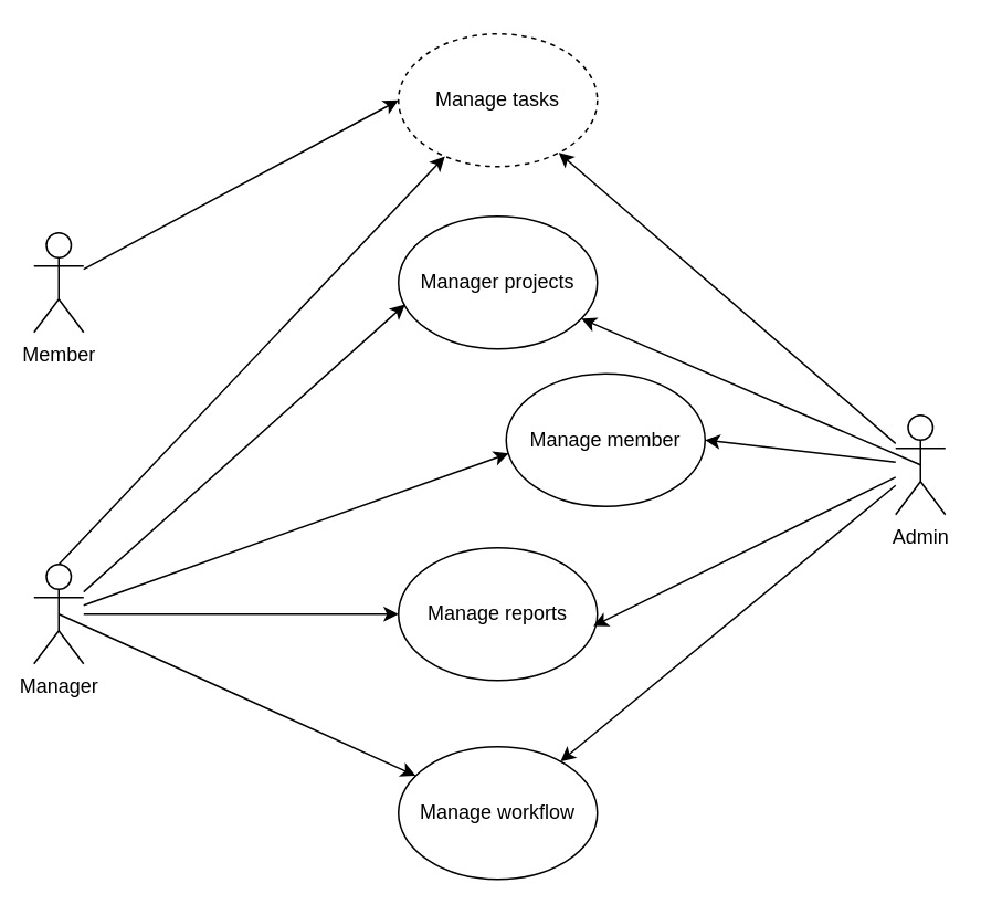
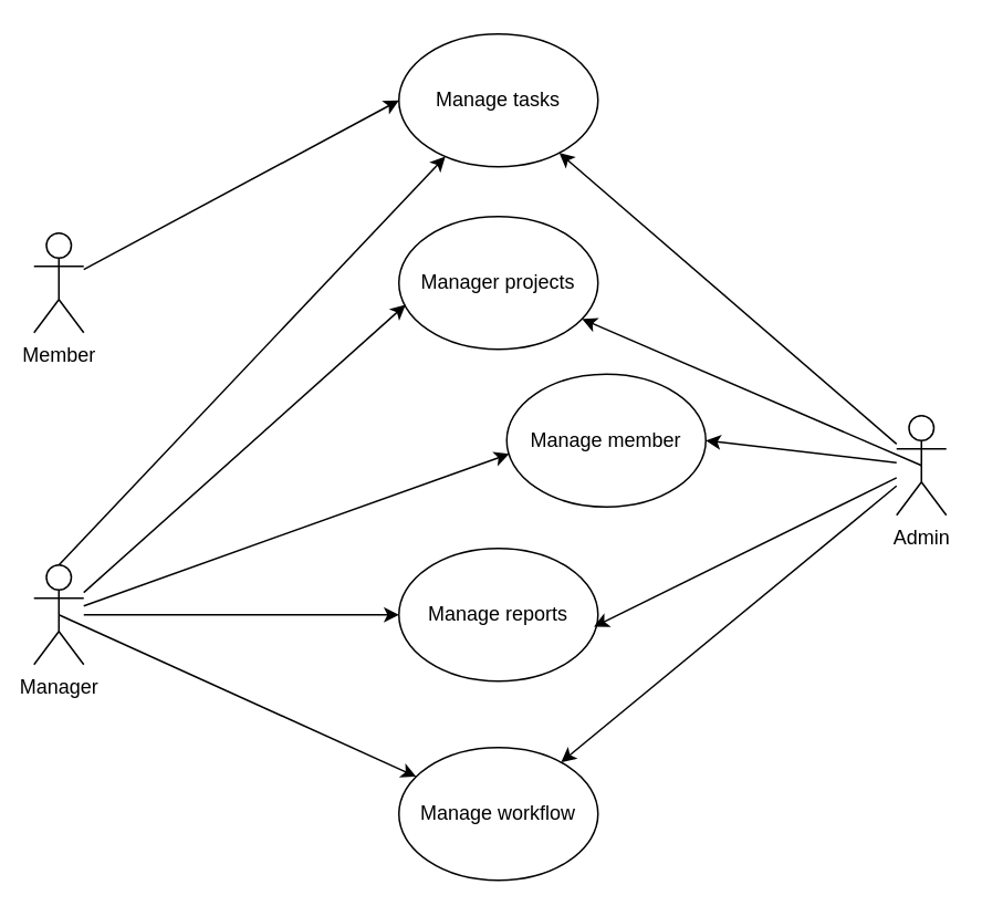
  <mxCell id="0" />
  <mxCell id="1" parent="0" />
  <mxCell id="2" value="Member" style="shape=umlActor;verticalLabelPosition=bottom;verticalAlign=top;html=1;outlineConnect=0;" vertex="1" parent="1"><mxGeometry x="20" y="140" width="30" height="60" as="geometry" /></mxCell>
  <mxCell id="3" style="edgeStyle=orthogonalEdgeStyle;rounded=0;orthogonalLoop=1;jettySize=auto;html=1;" edge="1" parent="1" source="4" target="9"><mxGeometry relative="1" as="geometry" /></mxCell>
  <mxCell id="4" value="Manager" style="shape=umlActor;verticalLabelPosition=bottom;verticalAlign=top;html=1;outlineConnect=0;" vertex="1" parent="1"><mxGeometry x="20" y="340" width="30" height="60" as="geometry" /></mxCell>
  <mxCell id="5" value="Admin" style="shape=umlActor;verticalLabelPosition=bottom;verticalAlign=top;html=1;outlineConnect=0;" vertex="1" parent="1"><mxGeometry x="540" y="250" width="30" height="60" as="geometry" /></mxCell>
  <mxCell id="6" value="Manager projects" style="ellipse;whiteSpace=wrap;html=1;" vertex="1" parent="1"><mxGeometry x="240" y="130" width="120" height="80" as="geometry" /></mxCell>
- <mxCell id="7" value="Manage tasks" style="ellipse;whiteSpace=wrap;html=1;dashed=1;" vertex="1" parent="1"><mxGeometry x="240" width="120" height="80" as="geometry" y="20" /></mxCell>
+ <mxCell id="7" value="Manage tasks" style="ellipse;whiteSpace=wrap;html=1;" vertex="1" parent="1"><mxGeometry x="240" width="120" height="80" as="geometry" y="20" /></mxCell>
  <mxCell id="8" value="Manage member" style="ellipse;whiteSpace=wrap;html=1;" vertex="1" parent="1"><mxGeometry x="305" y="225" width="120" height="80" as="geometry" /></mxCell>
  <mxCell id="9" value="Manage reports" style="ellipse;whiteSpace=wrap;html=1;" vertex="1" parent="1"><mxGeometry x="240" y="330" width="120" height="80" as="geometry" /></mxCell>
  <mxCell id="10" value="Manage workflow" style="ellipse;whiteSpace=wrap;html=1;" vertex="1" parent="1"><mxGeometry x="240" y="450" width="120" height="80" as="geometry" /></mxCell>
  <mxCell id="11" value="" style="endArrow=classic;html=1;rounded=0;entryX=0;entryY=0.5;entryDx=0;entryDy=0;" edge="1" parent="1" source="2" target="7"><mxGeometry width="50" height="50" relative="1" as="geometry"><mxPoint x="300" y="300" as="sourcePoint" /><mxPoint x="350" y="250" as="targetPoint" /></mxGeometry></mxCell>
  <mxCell id="12" value="" style="endArrow=classic;html=1;rounded=0;entryX=0.033;entryY=0.665;entryDx=0;entryDy=0;entryPerimeter=0;" edge="1" parent="1" source="4" target="6"><mxGeometry width="50" height="50" relative="1" as="geometry"><mxPoint x="300" y="300" as="sourcePoint" /><mxPoint x="350" y="250" as="targetPoint" /></mxGeometry></mxCell>
  <mxCell id="13" value="" style="endArrow=classic;html=1;rounded=0;exitX=0.5;exitY=0;exitDx=0;exitDy=0;exitPerimeter=0;" edge="1" parent="1" source="4" target="7"><mxGeometry width="50" height="50" relative="1" as="geometry"><mxPoint x="300" y="300" as="sourcePoint" /><mxPoint x="350" y="260" as="targetPoint" /></mxGeometry></mxCell>
  <mxCell id="14" value="" style="endArrow=classic;html=1;rounded=0;exitX=0.5;exitY=0.5;exitDx=0;exitDy=0;exitPerimeter=0;" edge="1" parent="1" source="4" target="10"><mxGeometry width="50" height="50" relative="1" as="geometry"><mxPoint x="300" y="300" as="sourcePoint" /><mxPoint x="350" y="250" as="targetPoint" /></mxGeometry></mxCell>
  <mxCell id="15" value="" style="endArrow=classic;html=1;rounded=0;entryX=0.013;entryY=0.6;entryDx=0;entryDy=0;entryPerimeter=0;" edge="1" parent="1" source="4" target="8"><mxGeometry width="50" height="50" relative="1" as="geometry"><mxPoint x="300" y="300" as="sourcePoint" /><mxPoint x="350" y="250" as="targetPoint" /></mxGeometry></mxCell>
  <mxCell id="16" value="" style="endArrow=classic;html=1;rounded=0;entryX=1;entryY=0.5;entryDx=0;entryDy=0;" edge="1" parent="1" source="5" target="8"><mxGeometry width="50" height="50" relative="1" as="geometry"><mxPoint x="300" y="300" as="sourcePoint" /><mxPoint x="350" y="250" as="targetPoint" /></mxGeometry></mxCell>
  <mxCell id="17" value="" style="endArrow=classic;html=1;rounded=0;exitX=0.5;exitY=0.5;exitDx=0;exitDy=0;exitPerimeter=0;" edge="1" parent="1" source="5" target="6"><mxGeometry width="50" height="50" relative="1" as="geometry"><mxPoint x="300" y="300" as="sourcePoint" /><mxPoint x="480" y="230" as="targetPoint" /></mxGeometry></mxCell>
  <mxCell id="18" value="" style="endArrow=classic;html=1;rounded=0;" edge="1" parent="1" source="5" target="7"><mxGeometry width="50" height="50" relative="1" as="geometry"><mxPoint x="300" y="300" as="sourcePoint" /><mxPoint x="350" y="250" as="targetPoint" /></mxGeometry></mxCell>
  <mxCell id="19" value="" style="endArrow=classic;html=1;rounded=0;entryX=0.98;entryY=0.59;entryDx=0;entryDy=0;entryPerimeter=0;" edge="1" parent="1" source="5" target="9"><mxGeometry width="50" height="50" relative="1" as="geometry"><mxPoint x="300" y="300" as="sourcePoint" /><mxPoint x="350" y="250" as="targetPoint" /></mxGeometry></mxCell>
  <mxCell id="20" value="" style="endArrow=classic;html=1;rounded=0;" edge="1" parent="1" source="5" target="10"><mxGeometry width="50" height="50" relative="1" as="geometry"><mxPoint x="300" y="300" as="sourcePoint" /><mxPoint x="350" y="250" as="targetPoint" /></mxGeometry></mxCell>
